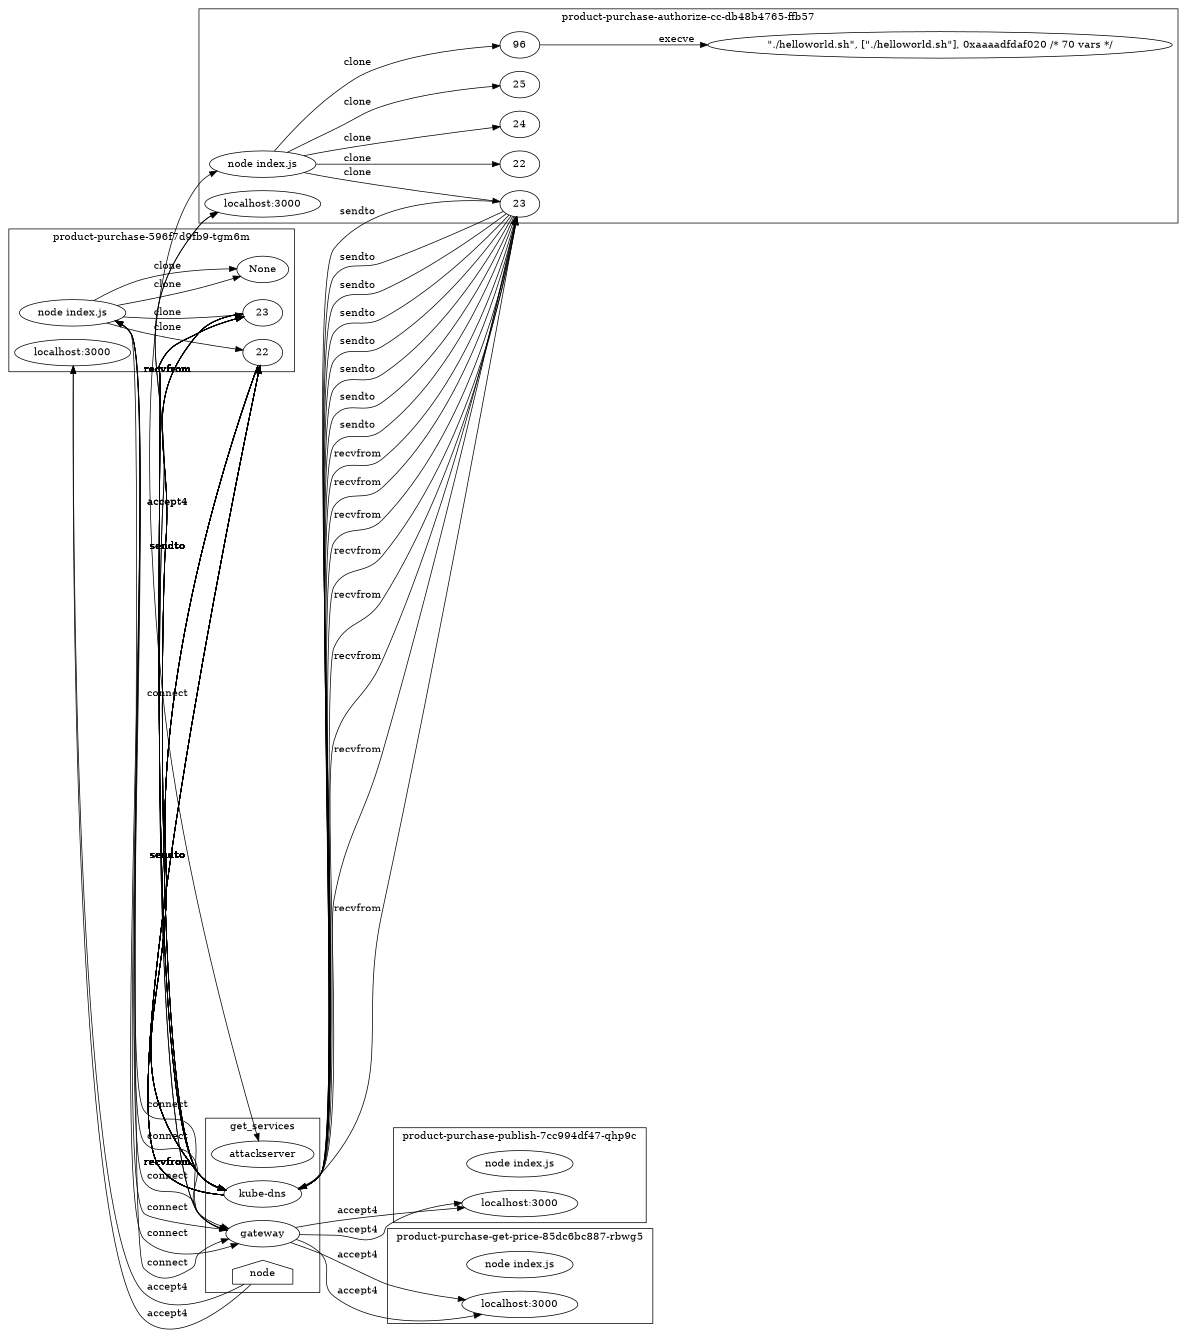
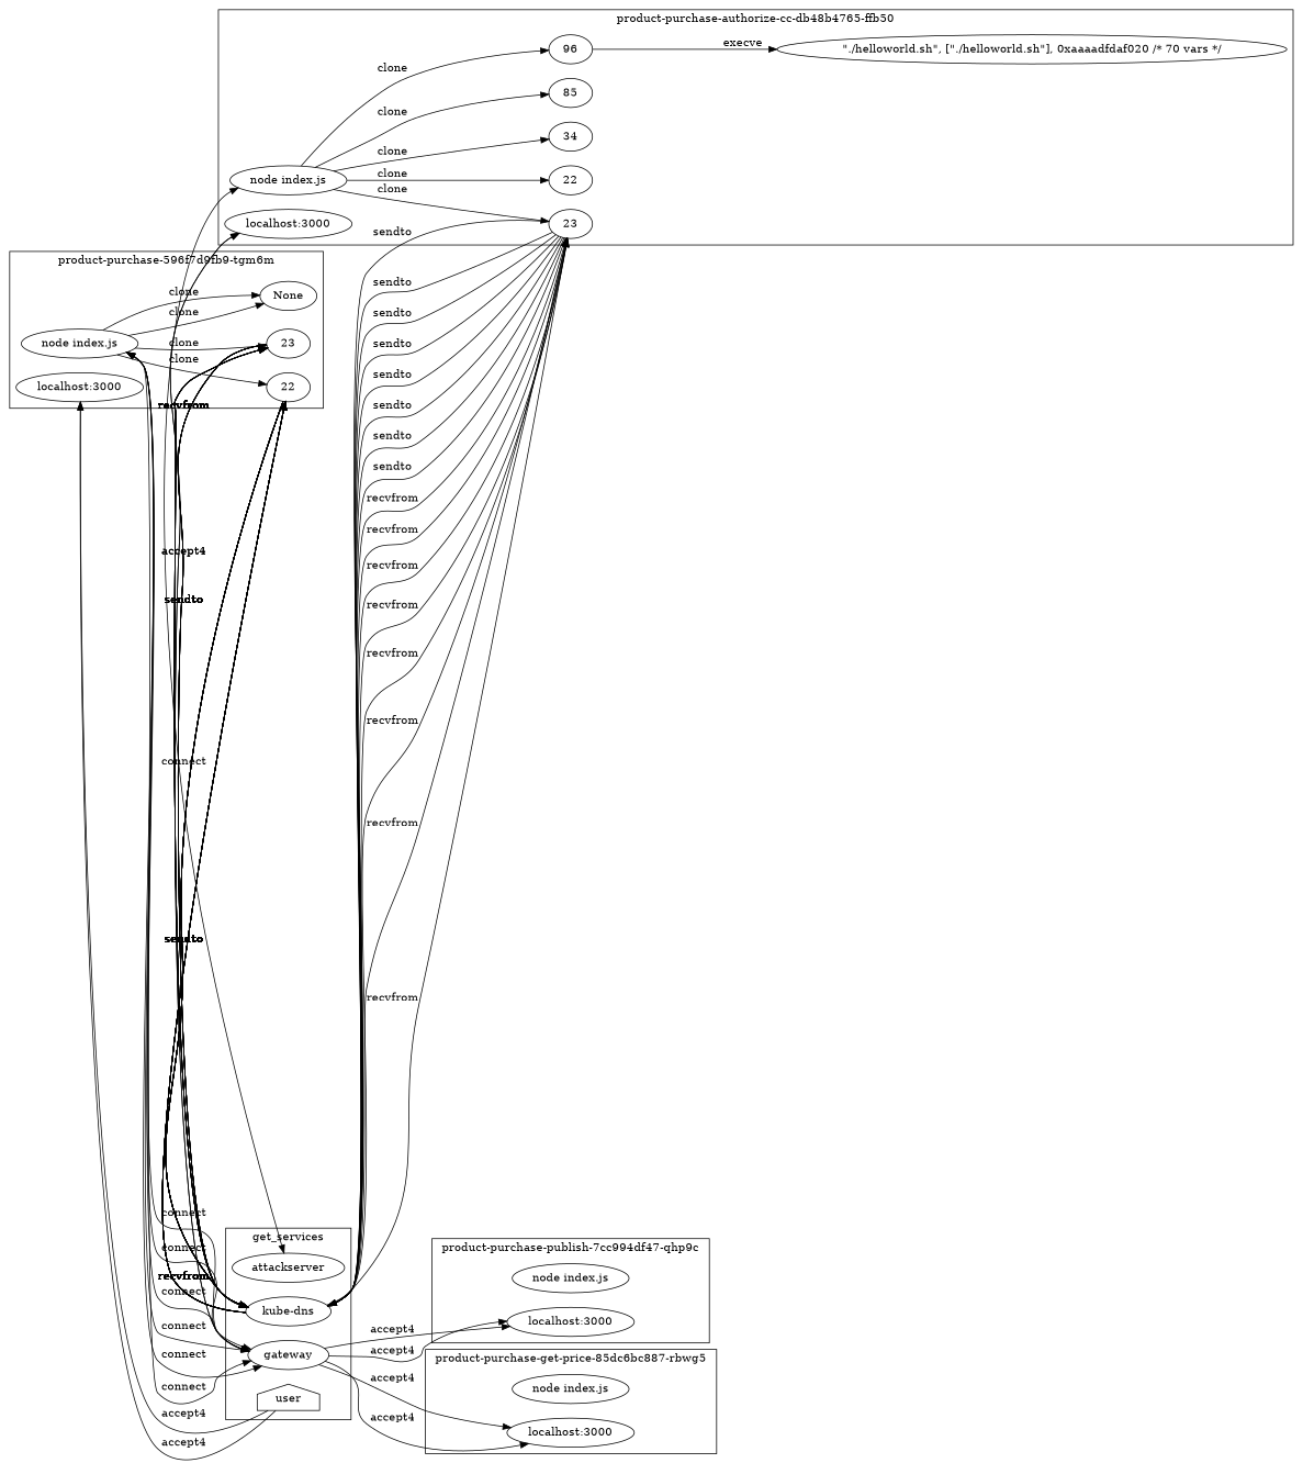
  digraph {
    rankdir=LR
    n1 [label="node index.js"]
    n2 [label="localhost:3000"]
    n3 [label="node index.js"]
    n4 [label="localhost:3000"]
    n5 [label="node index.js"]
    n6 [label=22]
    n7 [label=23]
-   n8 [label=24]
-   n9 [label=25]
+   n8 [label=34]
+   n9 [label=85]
    n10 [label=96]
    n11 [label="localhost:3000"]
    n12 [label="\"./helloworld.sh\", [\"./helloworld.sh\"], 0xaaaadfdaf020 /* 70 vars */"]
    n13 [label="node index.js"]
    n14 [label=22]
    n15 [label=23]
    None
    n17 [label="localhost:3000"]
    n18 [label=attackserver]
    n19 [label="kube-dns"]
    n20 [label=gateway]
-   user [shape=house label="node"]
+   user [shape=house]
    subgraph cluster_1 {
      label=" product-purchase-publish-7cc994df47-qhp9c "
      n1
      n2
    }
    subgraph cluster_2 {
      label=" product-purchase-get-price-85dc6bc887-rbwg5 "
      n3
      n4
    }
    subgraph cluster_3 {
-     label=" product-purchase-authorize-cc-db48b4765-ffb57 "
+     label=" product-purchase-authorize-cc-db48b4765-ffb50 "
      n5
      n6
      n7
      n8
      n9
      n10
      n11
      n12
    }
    subgraph cluster_4 {
      label=" product-purchase-596f7d9fb9-tgm6m "
      n13
      n14
      n15
      None
      n17
    }
    subgraph cluster_5 {
      label=get_services
      n18
      n19
      n20
      user
    }
    n5 -> n6 [label=clone]
    n5 -> n7 [label=clone]
    n5 -> n8 [label=clone]
    n5 -> n9 [label=clone]
    n5 -> n10 [label=clone]
    n5 -> n18 [dir=both label=connect]
    n7 -> n19 [label=sendto]
    n7 -> n19 [label=sendto]
    n7 -> n19 [label=sendto]
    n7 -> n19 [label=sendto]
    n7 -> n19 [label=sendto]
    n7 -> n19 [label=sendto]
    n7 -> n19 [label=sendto]
    n7 -> n19 [label=sendto]
    n10 -> n12 [label=execve]
    n13 -> n14 [label=clone]
    n13 -> n15 [label=clone]
    n13 -> None [label=clone]
    n13 -> None [label=clone]
    n13 -> n20 [dir=both label=connect]
    n13 -> n20 [dir=both label=connect]
    n13 -> n20 [dir=both label=connect]
    n13 -> n20 [dir=both label=connect]
    n13 -> n20 [dir=both label=connect]
    n13 -> n20 [dir=both label=connect]
    n14 -> n19 [label=sendto]
    n14 -> n19 [label=sendto]
    n14 -> n19 [label=sendto]
    n14 -> n19 [label=sendto]
    n14 -> n19 [label=sendto]
    n14 -> n19 [label=sendto]
    n14 -> n19 [label=sendto]
    n14 -> n19 [label=sendto]
    n14 -> n19 [label=sendto]
    n14 -> n19 [label=sendto]
    n14 -> n19 [label=sendto]
    n14 -> n19 [label=sendto]
    n14 -> n19 [label=sendto]
    n14 -> n19 [label=sendto]
    n14 -> n19 [label=sendto]
    n14 -> n19 [label=sendto]
    n15 -> n19 [label=sendto]
    n15 -> n19 [label=sendto]
    n15 -> n19 [label=sendto]
    n15 -> n19 [label=sendto]
    n15 -> n19 [label=sendto]
    n15 -> n19 [label=sendto]
    n15 -> n19 [label=sendto]
    n15 -> n19 [label=sendto]
    n19 -> n7 [label=recvfrom]
    n19 -> n7 [label=recvfrom]
    n19 -> n7 [label=recvfrom]
    n19 -> n7 [label=recvfrom]
    n19 -> n7 [label=recvfrom]
    n19 -> n7 [label=recvfrom]
    n19 -> n7 [label=recvfrom]
    n19 -> n7 [label=recvfrom]
    n19 -> n14 [label=recvfrom]
    n19 -> n14 [label=recvfrom]
    n19 -> n14 [label=recvfrom]
    n19 -> n14 [label=recvfrom]
    n19 -> n14 [label=recvfrom]
    n19 -> n14 [label=recvfrom]
    n19 -> n14 [label=recvfrom]
    n19 -> n14 [label=recvfrom]
    n19 -> n14 [label=recvfrom]
    n19 -> n14 [label=recvfrom]
    n19 -> n14 [label=recvfrom]
    n19 -> n14 [label=recvfrom]
    n19 -> n14 [label=recvfrom]
    n19 -> n14 [label=recvfrom]
    n19 -> n14 [label=recvfrom]
    n19 -> n14 [label=recvfrom]
    n19 -> n15 [label=recvfrom]
    n19 -> n15 [label=recvfrom]
    n19 -> n15 [label=recvfrom]
    n19 -> n15 [label=recvfrom]
    n19 -> n15 [label=recvfrom]
    n19 -> n15 [label=recvfrom]
    n19 -> n15 [label=recvfrom]
    n19 -> n15 [label=recvfrom]
    n20 -> n2 [label=accept4]
    n20 -> n2 [label=accept4]
    n20 -> n4 [label=accept4]
    n20 -> n4 [label=accept4]
    n20 -> n11 [label=accept4]
    n20 -> n11 [label=accept4]
    user -> n17 [label=accept4]
    user -> n17 [label=accept4]
  }
